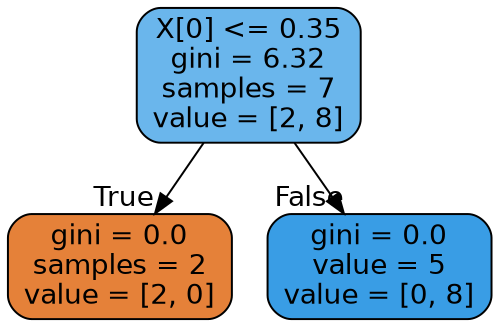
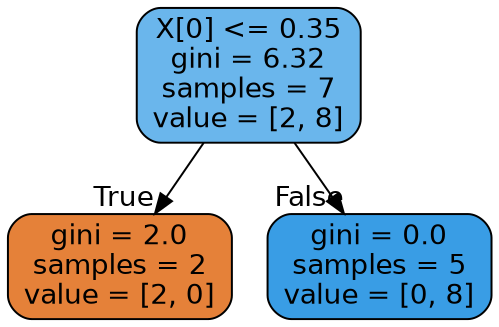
  digraph {
    node [color=black fontname=helvetica shape=box style="filled, rounded"]
    edge [fontname=helvetica labeldistance=2.5]
    n1 [fillcolor="#6ab6ec" label="X[0] <= 0.35\ngini = 6.32\nsamples = 7\nvalue = [2, 8]"]
-   n2 [fillcolor="#e58139" label="gini = 0.0\nsamples = 2\nvalue = [2, 0]"]
-   n3 [fillcolor="#399de5" label="gini = 0.0\nvalue = 5\nvalue = [0, 8]"]
+   n2 [fillcolor="#e58139" label="gini = 2.0\nsamples = 2\nvalue = [2, 0]"]
+   n3 [fillcolor="#399de5" label="gini = 0.0\nsamples = 5\nvalue = [0, 8]"]
    n1 -> n2 [headlabel=True labelangle=45]
    n1 -> n3 [headlabel=False labelangle=-45]
  }
